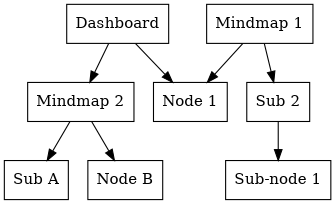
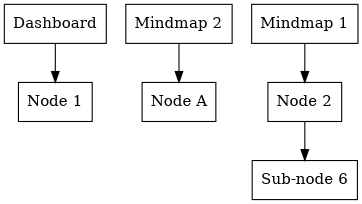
  digraph {
    node [shape=box]
    Dashboard
    "Mindmap 2"
    "Node 1"
    "Mindmap 1"
-   "Node 2" [label="Sub 2"]
-   "Node A" [label="Sub A"]
-   "Node B"
-   "Sub-node 1"
-   Dashboard -> "Mindmap 2"
+   "Node 2"
+   "Node A"
+   "Sub-node 1" [label="Sub-node 6"]
    Dashboard -> "Node 1"
    "Mindmap 2" -> "Node A"
-   "Mindmap 2" -> "Node B"
-   "Mindmap 1" -> "Node 1"
    "Mindmap 1" -> "Node 2"
    "Node 2" -> "Sub-node 1"
  }
